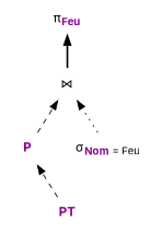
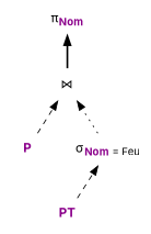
  digraph {
    fontname=Inter
    rankdir=BT
    node [fontname=Inter shape=none]
    edge [color=black fontname=Inter style=dashed]
    n1 [fontcolor=darkmagenta label=<<b>P</b>>]
    n2 [label=<⋈>]
-   n3 [label=<π<sub><font color="darkmagenta"><b>Feu</b></font></sub>>]
+   n3 [label=<π<sub><font color="darkmagenta"><b>Nom</b></font></sub>>]
    n4 [fontcolor=darkmagenta label=<<b>PT</b>>]
    n5 [label=<σ<sub><font color="darkmagenta"><b>Nom</b></font> = Feu</sub>>]
    n1 -> n2
    n2 -> n3 [style=bold]
-   n4 -> n1
+   n4 -> n5
    n5 -> n2 [style=dotted]
  }
